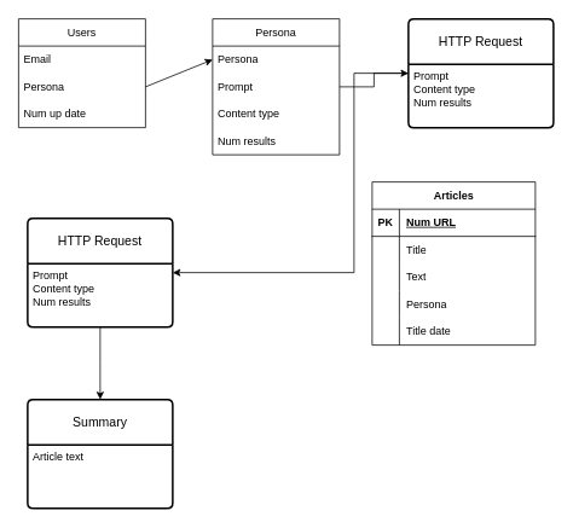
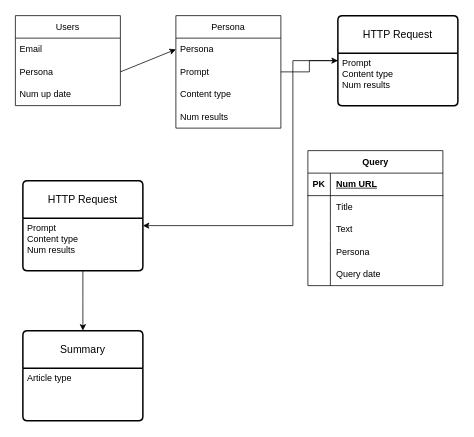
  <mxCell id="0" />
  <mxCell id="1" parent="0" />
  <mxCell id="2" value="Users" style="swimlane;fontStyle=0;childLayout=stackLayout;horizontal=1;startSize=30;horizontalStack=0;resizeParent=1;resizeParentMax=0;resizeLast=0;collapsible=1;marginBottom=0;whiteSpace=wrap;html=1;" parent="1" vertex="1"><mxGeometry x="20" y="20" width="140" height="120" as="geometry"><mxRectangle x="130" y="100" width="60" height="30" as="alternateBounds" /></mxGeometry></mxCell>
  <mxCell id="3" value="Email" style="text;strokeColor=none;fillColor=none;align=left;verticalAlign=middle;spacingLeft=4;spacingRight=4;overflow=hidden;points=[[0,0.5],[1,0.5]];portConstraint=eastwest;rotatable=0;whiteSpace=wrap;html=1;" parent="2" vertex="1"><mxGeometry y="30" width="140" height="30" as="geometry" /></mxCell>
  <mxCell id="4" value="Persona" style="text;strokeColor=none;fillColor=none;align=left;verticalAlign=middle;spacingLeft=4;spacingRight=4;overflow=hidden;points=[[0,0.5],[1,0.5]];portConstraint=eastwest;rotatable=0;whiteSpace=wrap;html=1;" parent="2" vertex="1"><mxGeometry y="60" width="140" height="30" as="geometry" /></mxCell>
  <mxCell id="5" value="Num up date" style="text;strokeColor=none;fillColor=none;align=left;verticalAlign=middle;spacingLeft=4;spacingRight=4;overflow=hidden;points=[[0,0.5],[1,0.5]];portConstraint=eastwest;rotatable=0;whiteSpace=wrap;html=1;" parent="2" vertex="1"><mxGeometry y="90" width="140" height="30" as="geometry" /></mxCell>
  <mxCell id="6" value="" style="edgeStyle=elbowEdgeStyle;rounded=0;orthogonalLoop=1;jettySize=auto;html=1;entryX=0;entryY=0.5;entryDx=0;entryDy=0;" parent="1" source="7" target="14" edge="1"><mxGeometry relative="1" as="geometry"><mxPoint x="-10" y="250" as="targetPoint" /></mxGeometry></mxCell>
  <mxCell id="7" value="Persona" style="swimlane;fontStyle=0;childLayout=stackLayout;horizontal=1;startSize=30;horizontalStack=0;resizeParent=1;resizeParentMax=0;resizeLast=0;collapsible=1;marginBottom=0;whiteSpace=wrap;html=1;" parent="1" vertex="1"><mxGeometry x="234" y="20" width="140" height="150" as="geometry" /></mxCell>
  <mxCell id="8" value="Persona" style="text;strokeColor=none;fillColor=none;align=left;verticalAlign=middle;spacingLeft=4;spacingRight=4;overflow=hidden;points=[[0,0.5],[1,0.5]];portConstraint=eastwest;rotatable=0;whiteSpace=wrap;html=1;" parent="7" vertex="1"><mxGeometry y="30" width="140" height="30" as="geometry" /></mxCell>
  <mxCell id="9" value="Prompt" style="text;strokeColor=none;fillColor=none;align=left;verticalAlign=middle;spacingLeft=4;spacingRight=4;overflow=hidden;points=[[0,0.5],[1,0.5]];portConstraint=eastwest;rotatable=0;whiteSpace=wrap;html=1;" parent="7" vertex="1"><mxGeometry y="60" width="140" height="30" as="geometry" /></mxCell>
  <mxCell id="10" value="Content type" style="text;strokeColor=none;fillColor=none;align=left;verticalAlign=middle;spacingLeft=4;spacingRight=4;overflow=hidden;points=[[0,0.5],[1,0.5]];portConstraint=eastwest;rotatable=0;whiteSpace=wrap;html=1;" parent="7" vertex="1"><mxGeometry y="90" width="140" height="30" as="geometry" /></mxCell>
  <mxCell id="11" value="Num results" style="text;strokeColor=none;fillColor=none;align=left;verticalAlign=middle;spacingLeft=4;spacingRight=4;overflow=hidden;points=[[0,0.5],[1,0.5]];portConstraint=eastwest;rotatable=0;whiteSpace=wrap;html=1;" parent="7" vertex="1"><mxGeometry y="120" width="140" height="30" as="geometry" /></mxCell>
  <mxCell id="12" style="edgeStyle=none;rounded=0;orthogonalLoop=1;jettySize=auto;html=1;exitX=1;exitY=0.5;exitDx=0;exitDy=0;entryX=0;entryY=0.5;entryDx=0;entryDy=0;" parent="1" source="4" target="8" edge="1"><mxGeometry relative="1" as="geometry" /></mxCell>
  <mxCell id="13" value="" style="edgeStyle=elbowEdgeStyle;rounded=0;orthogonalLoop=1;jettySize=auto;html=1;" parent="1" source="14" target="17" edge="1"><mxGeometry relative="1" as="geometry"><Array as="points"><mxPoint x="390" y="210" /><mxPoint x="380" y="300" /></Array></mxGeometry></mxCell>
  <mxCell id="14" value="HTTP Request" style="swimlane;childLayout=stackLayout;horizontal=1;startSize=50;horizontalStack=0;rounded=1;fontSize=14;fontStyle=0;strokeWidth=2;resizeParent=0;resizeLast=1;shadow=0;dashed=0;align=center;arcSize=4;whiteSpace=wrap;html=1;" parent="1" vertex="1"><mxGeometry x="450" y="20" width="160" height="120" as="geometry" /></mxCell>
  <mxCell id="15" value="&lt;div&gt;Prompt&lt;/div&gt;&lt;div&gt;Content type&lt;/div&gt;&lt;div&gt;Num results&lt;/div&gt;" style="align=left;strokeColor=none;fillColor=none;spacingLeft=4;spacingRight=4;fontSize=12;verticalAlign=top;resizable=0;rotatable=0;part=1;html=1;whiteSpace=wrap;" parent="14" vertex="1"><mxGeometry y="50" width="160" height="70" as="geometry" /></mxCell>
  <mxCell id="16" value="" style="edgeStyle=elbowEdgeStyle;rounded=0;orthogonalLoop=1;jettySize=auto;html=1;" parent="1" source="17" target="35" edge="1"><mxGeometry relative="1" as="geometry" /></mxCell>
  <mxCell id="17" value="HTTP Request" style="swimlane;childLayout=stackLayout;horizontal=1;startSize=50;horizontalStack=0;rounded=1;fontSize=14;fontStyle=0;strokeWidth=2;resizeParent=0;resizeLast=1;shadow=0;dashed=0;align=center;arcSize=4;whiteSpace=wrap;html=1;" parent="1" vertex="1"><mxGeometry x="30" y="240" width="160" height="120" as="geometry" /></mxCell>
  <mxCell id="18" value="&lt;div&gt;Prompt&lt;/div&gt;&lt;div&gt;Content type&lt;/div&gt;&lt;div&gt;Num results&lt;/div&gt;" style="align=left;strokeColor=none;fillColor=none;spacingLeft=4;spacingRight=4;fontSize=12;verticalAlign=top;resizable=0;rotatable=0;part=1;html=1;whiteSpace=wrap;" parent="17" vertex="1"><mxGeometry y="50" width="160" height="70" as="geometry" /></mxCell>
- <mxCell id="19" value="Articles" style="shape=table;startSize=30;container=1;collapsible=1;childLayout=tableLayout;fixedRows=1;rowLines=0;fontStyle=1;align=center;resizeLast=1;html=1;" parent="1" vertex="1"><mxGeometry x="410" y="200" width="180" height="180" as="geometry" /></mxCell>
+ <mxCell id="19" value="Query" style="shape=table;startSize=30;container=1;collapsible=1;childLayout=tableLayout;fixedRows=1;rowLines=0;fontStyle=1;align=center;resizeLast=1;html=1;" parent="1" vertex="1"><mxGeometry x="410" y="200" width="180" height="180" as="geometry" /></mxCell>
  <mxCell id="20" value="" style="shape=tableRow;horizontal=0;startSize=0;swimlaneHead=0;swimlaneBody=0;fillColor=none;collapsible=0;dropTarget=0;points=[[0,0.5],[1,0.5]];portConstraint=eastwest;top=0;left=0;right=0;bottom=1;" parent="19" vertex="1"><mxGeometry y="30" width="180" height="30" as="geometry" /></mxCell>
  <mxCell id="21" value="PK" style="shape=partialRectangle;connectable=0;fillColor=none;top=0;left=0;bottom=0;right=0;fontStyle=1;overflow=hidden;whiteSpace=wrap;html=1;" parent="20" vertex="1"><mxGeometry width="30" height="30" as="geometry"><mxRectangle width="30" height="30" as="alternateBounds" /></mxGeometry></mxCell>
  <mxCell id="22" value="Num URL" style="shape=partialRectangle;connectable=0;fillColor=none;top=0;left=0;bottom=0;right=0;align=left;spacingLeft=6;fontStyle=5;overflow=hidden;whiteSpace=wrap;html=1;" parent="20" vertex="1"><mxGeometry x="30" width="150" height="30" as="geometry"><mxRectangle width="150" height="30" as="alternateBounds" /></mxGeometry></mxCell>
  <mxCell id="23" value="" style="shape=tableRow;horizontal=0;startSize=0;swimlaneHead=0;swimlaneBody=0;fillColor=none;collapsible=0;dropTarget=0;points=[[0,0.5],[1,0.5]];portConstraint=eastwest;top=0;left=0;right=0;bottom=0;" parent="19" vertex="1"><mxGeometry y="60" width="180" height="30" as="geometry" /></mxCell>
  <mxCell id="24" value="" style="shape=partialRectangle;connectable=0;fillColor=none;top=0;left=0;bottom=0;right=0;editable=1;overflow=hidden;whiteSpace=wrap;html=1;" parent="23" vertex="1"><mxGeometry width="30" height="30" as="geometry"><mxRectangle width="30" height="30" as="alternateBounds" /></mxGeometry></mxCell>
  <mxCell id="25" value="Title" style="shape=partialRectangle;connectable=0;fillColor=none;top=0;left=0;bottom=0;right=0;align=left;spacingLeft=6;overflow=hidden;whiteSpace=wrap;html=1;" parent="23" vertex="1"><mxGeometry x="30" width="150" height="30" as="geometry"><mxRectangle width="150" height="30" as="alternateBounds" /></mxGeometry></mxCell>
  <mxCell id="26" value="" style="shape=tableRow;horizontal=0;startSize=0;swimlaneHead=0;swimlaneBody=0;fillColor=none;collapsible=0;dropTarget=0;points=[[0,0.5],[1,0.5]];portConstraint=eastwest;top=0;left=0;right=0;bottom=0;" parent="19" vertex="1"><mxGeometry y="90" width="180" height="30" as="geometry" /></mxCell>
  <mxCell id="27" value="" style="shape=partialRectangle;connectable=0;fillColor=none;top=0;left=0;bottom=0;right=0;editable=1;overflow=hidden;whiteSpace=wrap;html=1;" parent="26" vertex="1"><mxGeometry width="30" height="30" as="geometry"><mxRectangle width="30" height="30" as="alternateBounds" /></mxGeometry></mxCell>
  <mxCell id="28" value="Text" style="shape=partialRectangle;connectable=0;fillColor=none;top=0;left=0;bottom=0;right=0;align=left;spacingLeft=6;overflow=hidden;whiteSpace=wrap;html=1;" parent="26" vertex="1"><mxGeometry x="30" width="150" height="30" as="geometry"><mxRectangle width="150" height="30" as="alternateBounds" /></mxGeometry></mxCell>
  <mxCell id="29" value="" style="shape=tableRow;horizontal=0;startSize=0;swimlaneHead=0;swimlaneBody=0;fillColor=none;collapsible=0;dropTarget=0;points=[[0,0.5],[1,0.5]];portConstraint=eastwest;top=0;left=0;right=0;bottom=0;" parent="19" vertex="1"><mxGeometry y="120" width="180" height="30" as="geometry" /></mxCell>
  <mxCell id="30" value="" style="shape=partialRectangle;connectable=0;fillColor=none;top=0;left=0;bottom=0;right=0;editable=1;overflow=hidden;whiteSpace=wrap;html=1;" parent="29" vertex="1"><mxGeometry width="30" height="30" as="geometry"><mxRectangle width="30" height="30" as="alternateBounds" /></mxGeometry></mxCell>
  <mxCell id="31" value="Persona" style="shape=partialRectangle;connectable=0;fillColor=none;top=0;left=0;bottom=0;right=0;align=left;spacingLeft=6;overflow=hidden;whiteSpace=wrap;html=1;" parent="29" vertex="1"><mxGeometry x="30" width="150" height="30" as="geometry"><mxRectangle width="150" height="30" as="alternateBounds" /></mxGeometry></mxCell>
  <mxCell id="32" style="shape=tableRow;horizontal=0;startSize=0;swimlaneHead=0;swimlaneBody=0;fillColor=none;collapsible=0;dropTarget=0;points=[[0,0.5],[1,0.5]];portConstraint=eastwest;top=0;left=0;right=0;bottom=0;" parent="19" vertex="1"><mxGeometry y="150" width="180" height="30" as="geometry" /></mxCell>
  <mxCell id="33" style="shape=partialRectangle;connectable=0;fillColor=none;top=0;left=0;bottom=0;right=0;editable=1;overflow=hidden;whiteSpace=wrap;html=1;" parent="32" vertex="1"><mxGeometry width="30" height="30" as="geometry"><mxRectangle width="30" height="30" as="alternateBounds" /></mxGeometry></mxCell>
- <mxCell id="34" value="Title date" style="shape=partialRectangle;connectable=0;fillColor=none;top=0;left=0;bottom=0;right=0;align=left;spacingLeft=6;overflow=hidden;whiteSpace=wrap;html=1;" parent="32" vertex="1"><mxGeometry x="30" width="150" height="30" as="geometry"><mxRectangle width="150" height="30" as="alternateBounds" /></mxGeometry></mxCell>
+ <mxCell id="34" value="Query date" style="shape=partialRectangle;connectable=0;fillColor=none;top=0;left=0;bottom=0;right=0;align=left;spacingLeft=6;overflow=hidden;whiteSpace=wrap;html=1;" parent="32" vertex="1"><mxGeometry x="30" width="150" height="30" as="geometry"><mxRectangle width="150" height="30" as="alternateBounds" /></mxGeometry></mxCell>
  <mxCell id="35" value="Summary" style="swimlane;childLayout=stackLayout;horizontal=1;startSize=50;horizontalStack=0;rounded=1;fontSize=14;fontStyle=0;strokeWidth=2;resizeParent=0;resizeLast=1;shadow=0;dashed=0;align=center;arcSize=4;whiteSpace=wrap;html=1;" parent="1" vertex="1"><mxGeometry x="30" y="440" width="160" height="120" as="geometry" /></mxCell>
- <mxCell id="36" value="&lt;div&gt;Article text&lt;/div&gt;&lt;div&gt;&lt;br&gt;&lt;/div&gt;" style="align=left;strokeColor=none;fillColor=none;spacingLeft=4;spacingRight=4;fontSize=12;verticalAlign=top;resizable=0;rotatable=0;part=1;html=1;whiteSpace=wrap;" parent="35" vertex="1"><mxGeometry y="50" width="160" height="70" as="geometry" /></mxCell>
+ <mxCell id="36" value="&lt;div&gt;Article type&lt;/div&gt;&lt;div&gt;&lt;br&gt;&lt;/div&gt;" style="align=left;strokeColor=none;fillColor=none;spacingLeft=4;spacingRight=4;fontSize=12;verticalAlign=top;resizable=0;rotatable=0;part=1;html=1;whiteSpace=wrap;" parent="35" vertex="1"><mxGeometry y="50" width="160" height="70" as="geometry" /></mxCell>
